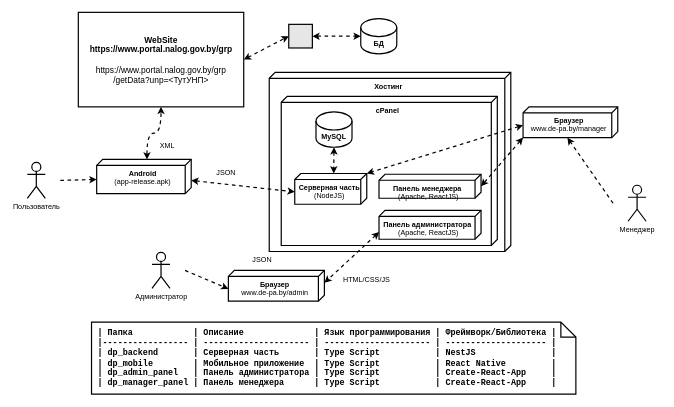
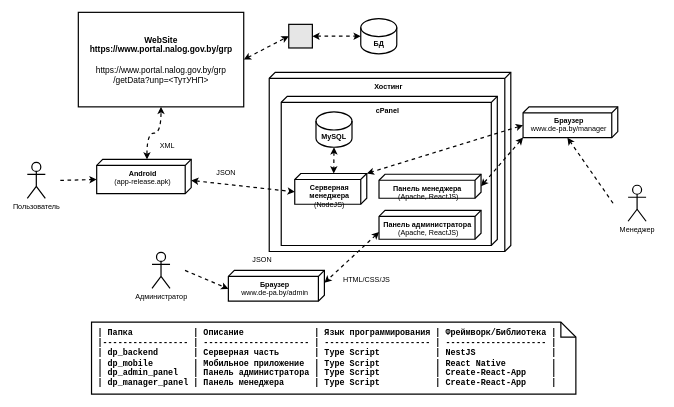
  <mxCell id="0" />
  <mxCell id="1" parent="0" />
  <mxCell id="2" style="rounded=0;orthogonalLoop=1;jettySize=auto;html=1;exitX=1;exitY=0.5;exitDx=0;exitDy=0;entryX=0;entryY=0.5;entryDx=0;entryDy=0;startArrow=classic;startFill=1;dashed=1;strokeWidth=2;" parent="1" source="3" target="5" edge="1"><mxGeometry relative="1" as="geometry" /></mxCell>
  <mxCell id="3" value="&lt;b style=&quot;font-size: 14px;&quot;&gt;WebSite&lt;br&gt;&lt;/b&gt;&lt;b style=&quot;border-color: var(--border-color); font-size: 14px;&quot;&gt;https://www.portal.nalog.gov.by/grp&lt;/b&gt;&lt;b style=&quot;font-size: 14px;&quot;&gt;&lt;br&gt;&lt;/b&gt;&lt;br style=&quot;font-size: 14px;&quot;&gt;https://www.portal.nalog.gov.by/grp&lt;br style=&quot;font-size: 14px;&quot;&gt;/getData?unp=&amp;lt;ТутУНП&amp;gt;" style="rounded=0;whiteSpace=wrap;html=1;fontSize=14;strokeWidth=2;" parent="1" vertex="1"><mxGeometry x="130" y="20" width="275.59" height="157.48" as="geometry" /></mxCell>
  <mxCell id="4" style="edgeStyle=orthogonalEdgeStyle;rounded=0;orthogonalLoop=1;jettySize=auto;html=1;exitX=1;exitY=0.5;exitDx=0;exitDy=0;entryX=0;entryY=0.5;entryDx=0;entryDy=0;entryPerimeter=0;strokeWidth=2;dashed=1;startArrow=classic;startFill=1;" parent="1" source="5" target="23" edge="1"><mxGeometry relative="1" as="geometry" /></mxCell>
  <mxCell id="5" value="" style="rounded=0;whiteSpace=wrap;html=1;fillColor=#E6E6E6;fontSize=14;strokeWidth=2;" parent="1" vertex="1"><mxGeometry x="480.59" y="40" width="39.37" height="39.37" as="geometry" /></mxCell>
  <mxCell id="6" style="rounded=0;orthogonalLoop=1;jettySize=auto;html=1;exitX=1;exitY=0.5;exitDx=0;exitDy=0;entryX=0;entryY=0;entryDx=33.445;entryDy=157.5;entryPerimeter=0;strokeWidth=2;dashed=1;" parent="1" source="7" target="16" edge="1"><mxGeometry relative="1" as="geometry" /></mxCell>
  <mxCell id="7" value="" style="rounded=0;whiteSpace=wrap;html=1;fillColor=none;strokeColor=none;" parent="1" vertex="1"><mxGeometry x="20" y="240" width="80" height="120" as="geometry" /></mxCell>
  <mxCell id="8" value="&lt;b&gt;Хостинг&lt;/b&gt;" style="verticalAlign=top;align=center;shape=cube;size=10;direction=south;html=1;boundedLbl=1;spacingLeft=5;whiteSpace=wrap;strokeWidth=2;" parent="1" vertex="1"><mxGeometry x="448.09" y="120" width="402.5" height="298.48" as="geometry" /></mxCell>
  <mxCell id="9" value="&lt;b&gt;cPanel&lt;/b&gt;" style="verticalAlign=top;align=center;shape=cube;size=10;direction=south;fontStyle=0;html=1;boundedLbl=1;spacingLeft=5;whiteSpace=wrap;strokeWidth=2;" parent="1" vertex="1"><mxGeometry x="468.09" y="160" width="360" height="248.48" as="geometry" /></mxCell>
- <mxCell id="10" value="&lt;b&gt;Серверная часть&lt;/b&gt;&lt;br&gt;(NodeJS)&lt;br&gt;" style="verticalAlign=top;align=center;shape=cube;size=10;direction=south;html=1;boundedLbl=1;spacingLeft=5;whiteSpace=wrap;strokeWidth=2;" parent="1" vertex="1"><mxGeometry x="490.59" y="288.48" width="120" height="51.26" as="geometry" /></mxCell>
+ <mxCell id="10" value="&lt;b&gt;Серверная менеджера&lt;/b&gt;&lt;br&gt;(NodeJS)&lt;br&gt;" style="verticalAlign=top;align=center;shape=cube;size=10;direction=south;html=1;boundedLbl=1;spacingLeft=5;whiteSpace=wrap;strokeWidth=2;" parent="1" vertex="1"><mxGeometry x="490.59" y="288.48" width="120" height="51.26" as="geometry" /></mxCell>
  <mxCell id="11" style="rounded=0;orthogonalLoop=1;jettySize=auto;html=1;exitX=0.5;exitY=1;exitDx=0;exitDy=0;exitPerimeter=0;entryX=0;entryY=0;entryDx=0;entryDy=55;entryPerimeter=0;dashed=1;startArrow=classic;startFill=1;strokeWidth=2;" parent="1" source="12" target="10" edge="1"><mxGeometry relative="1" as="geometry" /></mxCell>
  <mxCell id="12" value="MySQL" style="shape=cylinder3;whiteSpace=wrap;html=1;boundedLbl=1;backgroundOutline=1;size=15;strokeWidth=2;fontStyle=1" parent="1" vertex="1"><mxGeometry x="526" y="186" width="60" height="58.74" as="geometry" /></mxCell>
  <mxCell id="13" value="Пользователь" style="shape=umlActor;verticalLabelPosition=bottom;verticalAlign=top;html=1;strokeWidth=2;" parent="1" vertex="1"><mxGeometry x="45" y="270" width="30" height="60" as="geometry" /></mxCell>
  <mxCell id="14" style="rounded=0;orthogonalLoop=1;jettySize=auto;html=1;exitX=0;exitY=0;exitDx=35;exitDy=0;exitPerimeter=0;entryX=0;entryY=0;entryDx=30.63;entryDy=120;entryPerimeter=0;strokeWidth=2;startArrow=classic;startFill=1;dashed=1;" parent="1" source="16" target="10" edge="1"><mxGeometry relative="1" as="geometry" /></mxCell>
  <mxCell id="15" style="edgeStyle=orthogonalEdgeStyle;rounded=0;orthogonalLoop=1;jettySize=auto;html=1;exitX=0;exitY=0;exitDx=0;exitDy=73.75;exitPerimeter=0;entryX=0.5;entryY=1;entryDx=0;entryDy=0;elbow=vertical;curved=1;dashed=1;strokeWidth=2;startArrow=classic;startFill=1;" parent="1" source="16" target="3" edge="1"><mxGeometry relative="1" as="geometry" /></mxCell>
  <mxCell id="16" value="&lt;span&gt;Android&lt;/span&gt;&lt;br&gt;&lt;span style=&quot;font-weight: normal;&quot;&gt;(app-release.apk)&lt;/span&gt;" style="verticalAlign=top;align=center;shape=cube;size=10;direction=south;html=1;boundedLbl=1;spacingLeft=5;whiteSpace=wrap;strokeWidth=2;fontStyle=1" parent="1" vertex="1"><mxGeometry x="160.59" y="265.04" width="157.5" height="56.89" as="geometry" /></mxCell>
  <mxCell id="17" value="&lt;b&gt;Браузер&lt;/b&gt;&lt;br&gt;www.de-pa.by/admin" style="verticalAlign=top;align=center;shape=cube;size=10;direction=south;html=1;boundedLbl=1;spacingLeft=5;whiteSpace=wrap;strokeWidth=2;" parent="1" vertex="1"><mxGeometry x="380" y="450" width="160" height="51.26" as="geometry" /></mxCell>
  <mxCell id="18" style="rounded=0;orthogonalLoop=1;jettySize=auto;html=1;exitX=0.75;exitY=0.999;exitDx=0;exitDy=0;exitPerimeter=0;entryX=0;entryY=0;entryDx=20.63;entryDy=0;entryPerimeter=0;endArrow=classic;endFill=1;startArrow=classic;startFill=1;strokeWidth=2;dashed=1;" parent="1" source="19" target="17" edge="1"><mxGeometry relative="1" as="geometry" /></mxCell>
  <mxCell id="19" value="&lt;b&gt;Панель администратора&amp;nbsp;&lt;/b&gt;&lt;br&gt;(Apache, ReactJS)" style="verticalAlign=top;align=center;shape=cube;size=10;direction=south;html=1;boundedLbl=1;spacingLeft=5;whiteSpace=wrap;strokeWidth=2;" parent="1" vertex="1"><mxGeometry x="631" y="350" width="170" height="48.07" as="geometry" /></mxCell>
  <mxCell id="20" value="HTML/CSS/JS" style="text;html=1;align=center;verticalAlign=middle;resizable=0;points=[];autosize=1;strokeColor=none;fillColor=none;" parent="1" vertex="1"><mxGeometry x="560" y="450" width="100" height="30" as="geometry" /></mxCell>
  <mxCell id="21" value="XML" style="text;html=1;align=center;verticalAlign=middle;resizable=0;points=[];autosize=1;strokeColor=none;fillColor=none;" parent="1" vertex="1"><mxGeometry x="253.38" y="228.48" width="50" height="30" as="geometry" /></mxCell>
  <mxCell id="22" value="JSON" style="text;html=1;align=center;verticalAlign=middle;resizable=0;points=[];autosize=1;strokeColor=none;fillColor=none;" parent="1" vertex="1"><mxGeometry x="345.59" y="272.85" width="60" height="30" as="geometry" /></mxCell>
  <mxCell id="23" value="БД" style="shape=cylinder3;whiteSpace=wrap;html=1;boundedLbl=1;backgroundOutline=1;size=15;strokeWidth=2;fontStyle=1" parent="1" vertex="1"><mxGeometry x="600.59" y="30.32" width="60" height="58.74" as="geometry" /></mxCell>
  <mxCell id="24" value="&amp;nbsp;| Папка&amp;nbsp; &amp;nbsp; &amp;nbsp; &amp;nbsp; &amp;nbsp; &amp;nbsp; | Описание&amp;nbsp; &amp;nbsp; &amp;nbsp; &amp;nbsp; &amp;nbsp; &amp;nbsp; &amp;nbsp; | Язык программирования | Фреймворк/Библиотека |&lt;br&gt;&amp;nbsp;|----------------- | --------------------- | --------------------- | -------------------- |&amp;nbsp;&lt;br&gt;&amp;nbsp;| dp_backend&amp;nbsp; &amp;nbsp; &amp;nbsp; &amp;nbsp;| Серверная часть&amp;nbsp; &amp;nbsp; &amp;nbsp; &amp;nbsp;| Type Script&amp;nbsp; &amp;nbsp; &amp;nbsp; &amp;nbsp; &amp;nbsp; &amp;nbsp;| NestJS&amp;nbsp; &amp;nbsp; &amp;nbsp; &amp;nbsp; &amp;nbsp; &amp;nbsp; &amp;nbsp; &amp;nbsp;|&lt;br style=&quot;font-size: 14px;&quot;&gt;&amp;nbsp;| dp_mobile&amp;nbsp; &amp;nbsp; &amp;nbsp; &amp;nbsp; | Мобильное приложение&amp;nbsp; | Type Script&amp;nbsp; &amp;nbsp; &amp;nbsp; &amp;nbsp; &amp;nbsp; &amp;nbsp;| React Native&amp;nbsp; &amp;nbsp; &amp;nbsp; &amp;nbsp; &amp;nbsp;|&lt;br style=&quot;font-size: 14px;&quot;&gt;&amp;nbsp;| dp_admin_panel&amp;nbsp; &amp;nbsp;| Панель администратора | Type Script&amp;nbsp; &amp;nbsp; &amp;nbsp; &amp;nbsp; &amp;nbsp; &amp;nbsp;| Create-React-App&amp;nbsp; &amp;nbsp; &amp;nbsp;|&lt;br&gt;&amp;nbsp;| dp_manager_panel | Панель менеджера&amp;nbsp; &amp;nbsp; &amp;nbsp; | Type Script&amp;nbsp; &amp;nbsp; &amp;nbsp; &amp;nbsp; &amp;nbsp; &amp;nbsp;| Create-React-App&amp;nbsp; &amp;nbsp; &amp;nbsp;|" style="shape=note2;boundedLbl=1;whiteSpace=wrap;html=1;size=25;verticalAlign=middle;align=left;strokeWidth=2;fontFamily=Courier New;labelPosition=center;verticalLabelPosition=middle;fontStyle=1;fontSize=14;" parent="1" vertex="1"><mxGeometry x="152" y="536" width="807" height="120" as="geometry" /></mxCell>
  <mxCell id="25" style="rounded=0;orthogonalLoop=1;jettySize=auto;html=1;exitX=1;exitY=0.5;exitDx=0;exitDy=0;entryX=0;entryY=0;entryDx=30.63;entryDy=160;entryPerimeter=0;strokeWidth=2;dashed=1;" parent="1" source="26" target="17" edge="1"><mxGeometry relative="1" as="geometry" /></mxCell>
  <mxCell id="26" value="" style="rounded=0;whiteSpace=wrap;html=1;fillColor=none;strokeColor=none;" parent="1" vertex="1"><mxGeometry x="227.79" y="390" width="80" height="120" as="geometry" /></mxCell>
  <mxCell id="27" value="Администратор" style="shape=umlActor;verticalLabelPosition=bottom;verticalAlign=top;html=1;strokeWidth=2;" parent="1" vertex="1"><mxGeometry x="252.79" y="420" width="30" height="60" as="geometry" /></mxCell>
  <mxCell id="28" value="&lt;b&gt;Панель менеджера&amp;nbsp;&lt;/b&gt;&lt;br&gt;(Apache, ReactJS)" style="verticalAlign=top;align=center;shape=cube;size=10;direction=south;html=1;boundedLbl=1;spacingLeft=5;whiteSpace=wrap;strokeWidth=2;" parent="1" vertex="1"><mxGeometry x="631" y="289.74" width="170" height="40" as="geometry" /></mxCell>
  <mxCell id="29" value="JSON" style="text;html=1;align=center;verticalAlign=middle;resizable=0;points=[];autosize=1;strokeColor=none;fillColor=none;" parent="1" vertex="1"><mxGeometry x="405.59" y="418.48" width="60" height="30" as="geometry" /></mxCell>
  <mxCell id="30" style="rounded=0;orthogonalLoop=1;jettySize=auto;html=1;exitX=0;exitY=0.5;exitDx=0;exitDy=0;entryX=0;entryY=0;entryDx=51.26;entryDy=83.895;entryPerimeter=0;dashed=1;strokeWidth=2;" parent="1" source="31" target="35" edge="1"><mxGeometry relative="1" as="geometry" /></mxCell>
  <mxCell id="31" value="" style="rounded=0;whiteSpace=wrap;html=1;fillColor=none;strokeColor=none;" parent="1" vertex="1"><mxGeometry x="1021" y="278.07" width="80" height="120" as="geometry" /></mxCell>
  <mxCell id="32" value="Менеджер" style="shape=umlActor;verticalLabelPosition=bottom;verticalAlign=top;html=1;strokeWidth=2;" parent="1" vertex="1"><mxGeometry x="1046" y="308.07" width="30" height="60" as="geometry" /></mxCell>
  <mxCell id="33" style="rounded=0;orthogonalLoop=1;jettySize=auto;html=1;exitX=0;exitY=0;exitDx=30.63;exitDy=157.79;exitPerimeter=0;entryX=0;entryY=0;entryDx=0;entryDy=0;entryPerimeter=0;strokeWidth=2;dashed=1;startArrow=classic;startFill=1;" parent="1" source="35" target="10" edge="1"><mxGeometry relative="1" as="geometry" /></mxCell>
  <mxCell id="34" style="rounded=0;orthogonalLoop=1;jettySize=auto;html=1;exitX=1;exitY=1;exitDx=0;exitDy=0;exitPerimeter=0;entryX=0;entryY=0;entryDx=20;entryDy=0;entryPerimeter=0;dashed=1;strokeWidth=2;startArrow=classic;startFill=1;" parent="1" source="35" target="28" edge="1"><mxGeometry relative="1" as="geometry" /></mxCell>
  <mxCell id="35" value="&lt;b&gt;Браузер&lt;/b&gt;&lt;br&gt;www.de-pa.by/manager" style="verticalAlign=top;align=center;shape=cube;size=10;direction=south;html=1;boundedLbl=1;spacingLeft=5;whiteSpace=wrap;strokeWidth=2;" parent="1" vertex="1"><mxGeometry x="871.01" y="177.48" width="157.79" height="51.26" as="geometry" /></mxCell>
